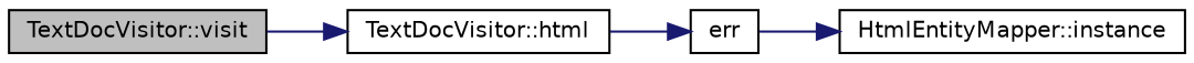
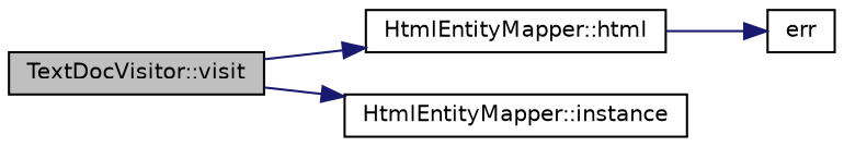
  digraph {
    fontname="DejaVu Sans"
    rankdir=LR
    node [color=black fillcolor=white fontname="DejaVu Sans" fontsize=10 shape=record style=filled]
    edge [color=midnightblue fontname="DejaVu Sans" fontsize=10 labelfontname=Helvetica labelfontsize=10 style=solid]
    n1 [fillcolor=grey75 fontcolor=black height=0.2 label="TextDocVisitor::visit" width=0.4]
-   n2 [height=0.2 label="TextDocVisitor::html" width=0.4]
+   n2 [height=0.2 label="HtmlEntityMapper::html" width=0.4]
    n3 [height=0.2 label="HtmlEntityMapper::instance" width=0.4]
    n4 [height=0.2 label=err width=0.4]
    n1 -> n2
-   n4 -> n3
+   n1 -> n3
    n2 -> n4
  }
